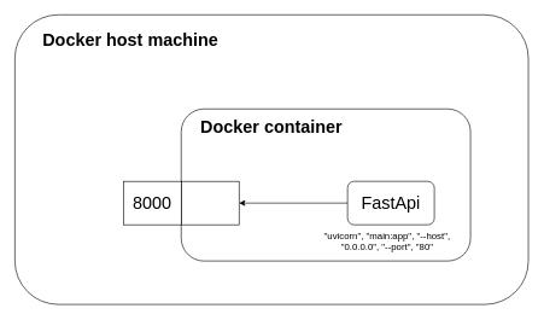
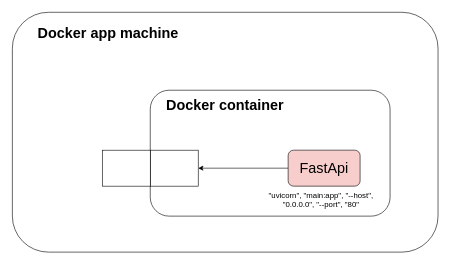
  <mxCell id="0" />
  <mxCell id="1" parent="0" />
  <mxCell id="2" value="" style="rounded=1;whiteSpace=wrap;html=1;" vertex="1" parent="1"><mxGeometry x="20" y="20" width="710" height="400" as="geometry" /></mxCell>
  <mxCell id="3" value="" style="rounded=1;whiteSpace=wrap;html=1;" vertex="1" parent="1"><mxGeometry x="250" y="150" width="400" height="210" as="geometry" /></mxCell>
- <mxCell id="4" value="Docker host machine" style="text;html=1;strokeColor=none;fillColor=none;align=center;verticalAlign=middle;whiteSpace=wrap;rounded=0;fontSize=24;fontStyle=1" vertex="1" parent="1"><mxGeometry x="50" y="50" width="260" height="10" as="geometry" /></mxCell>
+ <mxCell id="4" value="Docker app machine" style="text;html=1;strokeColor=none;fillColor=none;align=center;verticalAlign=middle;whiteSpace=wrap;rounded=0;fontSize=24;fontStyle=1" vertex="1" parent="1"><mxGeometry x="50" y="50" width="260" height="10" as="geometry" /></mxCell>
  <mxCell id="5" value="Docker container" style="text;html=1;strokeColor=none;fillColor=none;align=center;verticalAlign=middle;whiteSpace=wrap;rounded=0;fontSize=24;fontStyle=1" vertex="1" parent="1"><mxGeometry x="270" y="170" width="210" height="10" as="geometry" /></mxCell>
- <mxCell id="6" value="FastApi" style="rounded=1;whiteSpace=wrap;html=1;fontSize=24;" vertex="1" parent="1"><mxGeometry x="480" y="250" width="120" height="60" as="geometry" /></mxCell>
+ <mxCell id="6" value="FastApi" style="rounded=1;whiteSpace=wrap;html=1;fontSize=24;fillColor=#f8cecc;" vertex="1" parent="1"><mxGeometry x="480" y="250" width="120" height="60" as="geometry" /></mxCell>
  <mxCell id="7" value="" style="rounded=0;whiteSpace=wrap;html=1;fontSize=24;" vertex="1" parent="1"><mxGeometry x="250" y="250" width="80" height="60" as="geometry" /></mxCell>
  <mxCell id="8" value="" style="rounded=0;whiteSpace=wrap;html=1;fontSize=24;" vertex="1" parent="1"><mxGeometry x="170" y="250" width="80" height="60" as="geometry" /></mxCell>
- <mxCell id="9" value="8000" style="text;html=1;strokeColor=none;fillColor=none;align=center;verticalAlign=middle;whiteSpace=wrap;rounded=0;fontSize=24;" vertex="1" parent="1"><mxGeometry x="180" y="265" width="60" height="30" as="geometry" /></mxCell>
  <mxCell id="10" value="" style="endArrow=classic;html=1;rounded=0;fontSize=24;exitX=0;exitY=0.5;exitDx=0;exitDy=0;entryX=1;entryY=0.5;entryDx=0;entryDy=0;" edge="1" parent="1" source="6" target="7"><mxGeometry width="50" height="50" relative="1" as="geometry"><mxPoint x="380" y="310" as="sourcePoint" /><mxPoint x="430" y="260" as="targetPoint" /></mxGeometry></mxCell>
  <mxCell id="11" value="&quot;uvicorn&quot;, &quot;main:app&quot;, &quot;--host&quot;, &quot;0.0.0.0&quot;, &quot;--port&quot;, &quot;80&quot;" style="text;html=1;strokeColor=none;fillColor=none;align=center;verticalAlign=middle;whiteSpace=wrap;rounded=0;fontSize=13;" vertex="1" parent="1"><mxGeometry x="420" y="305" width="230" height="55" as="geometry" /></mxCell>
